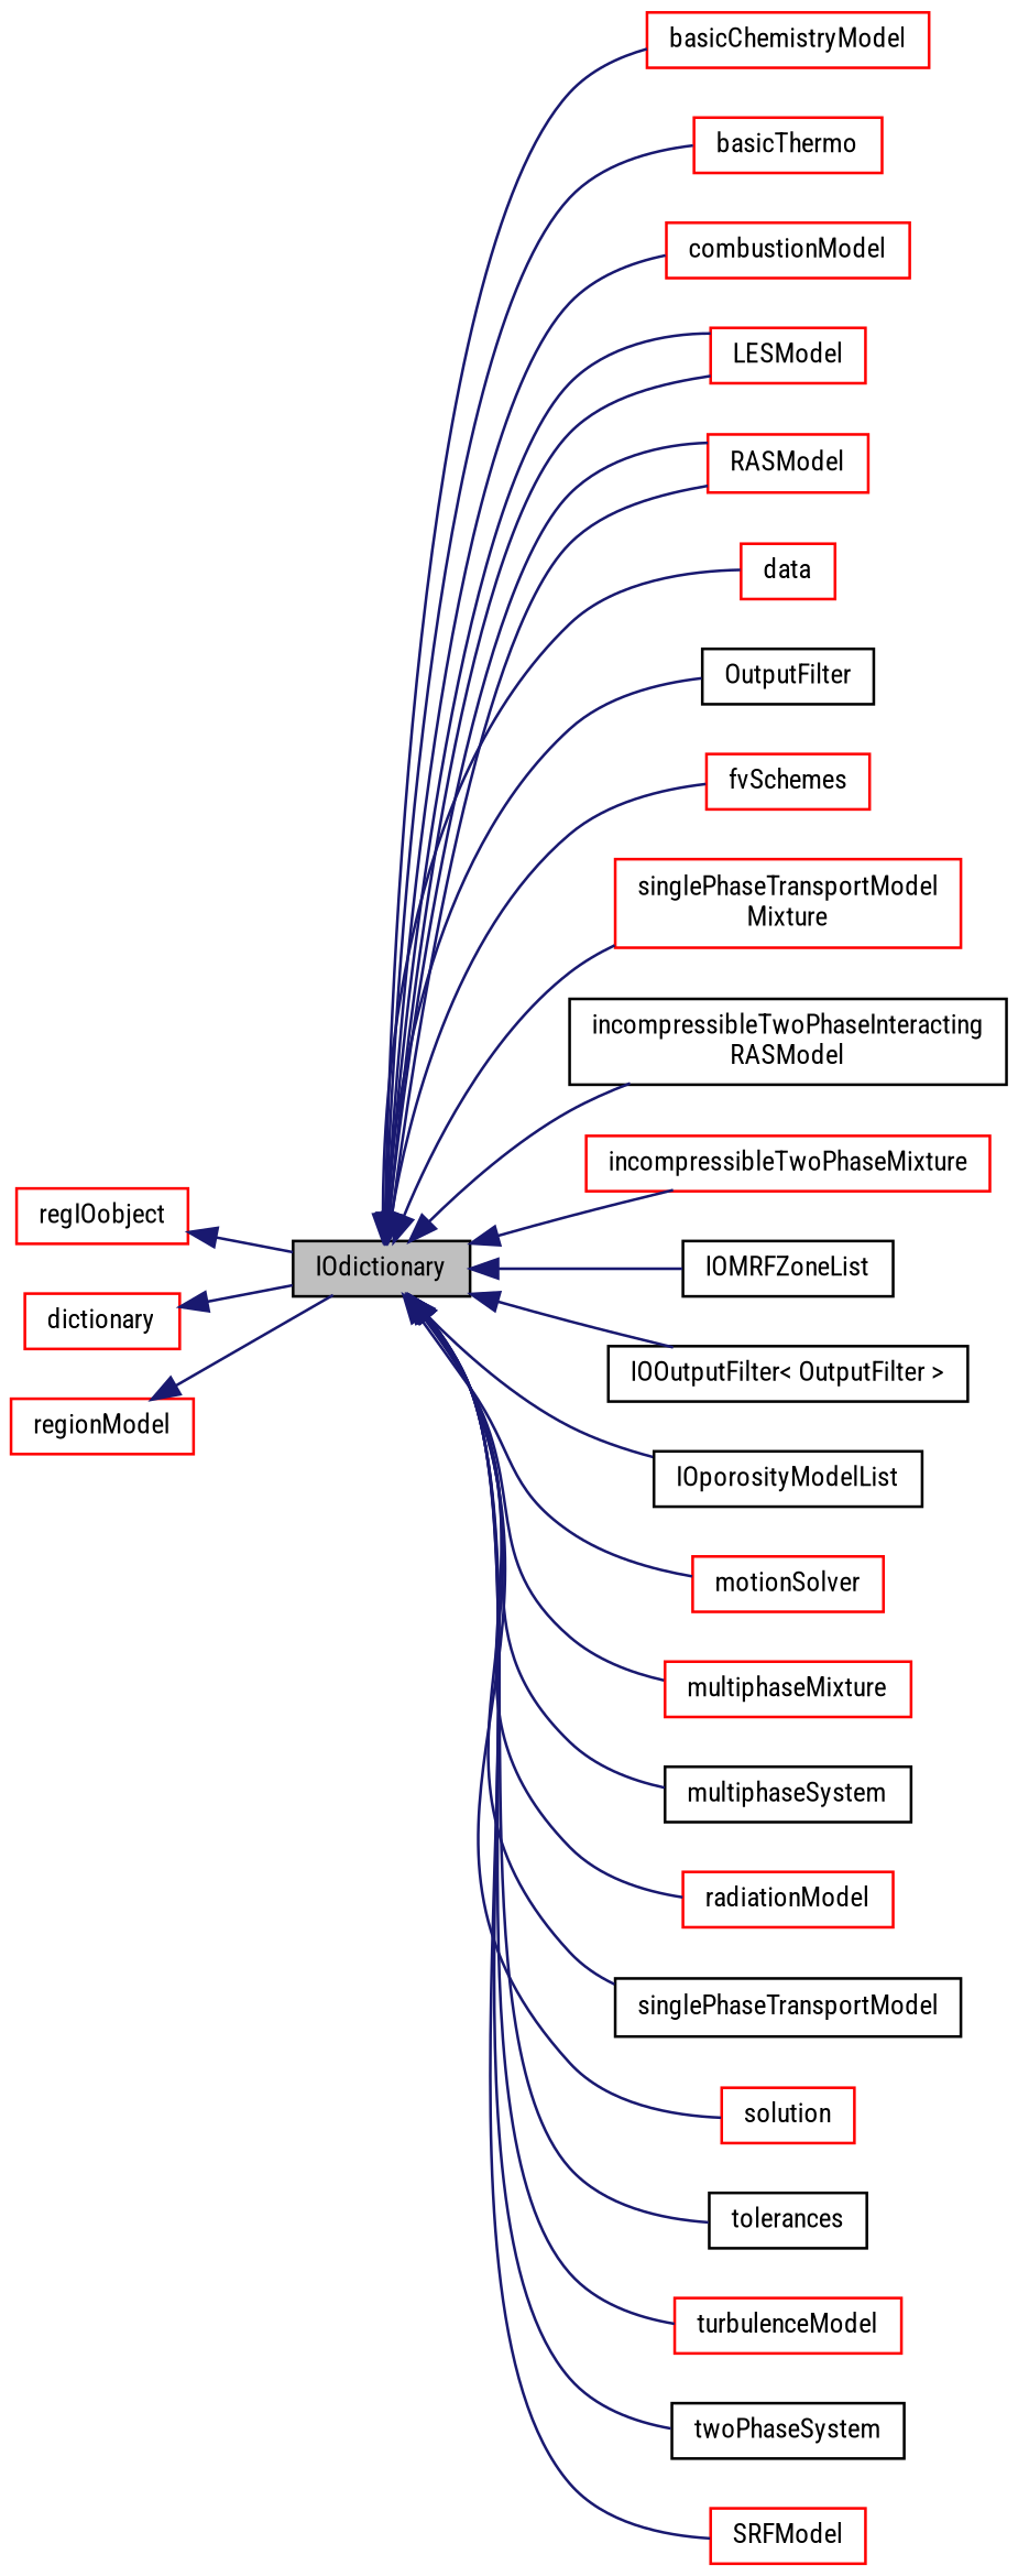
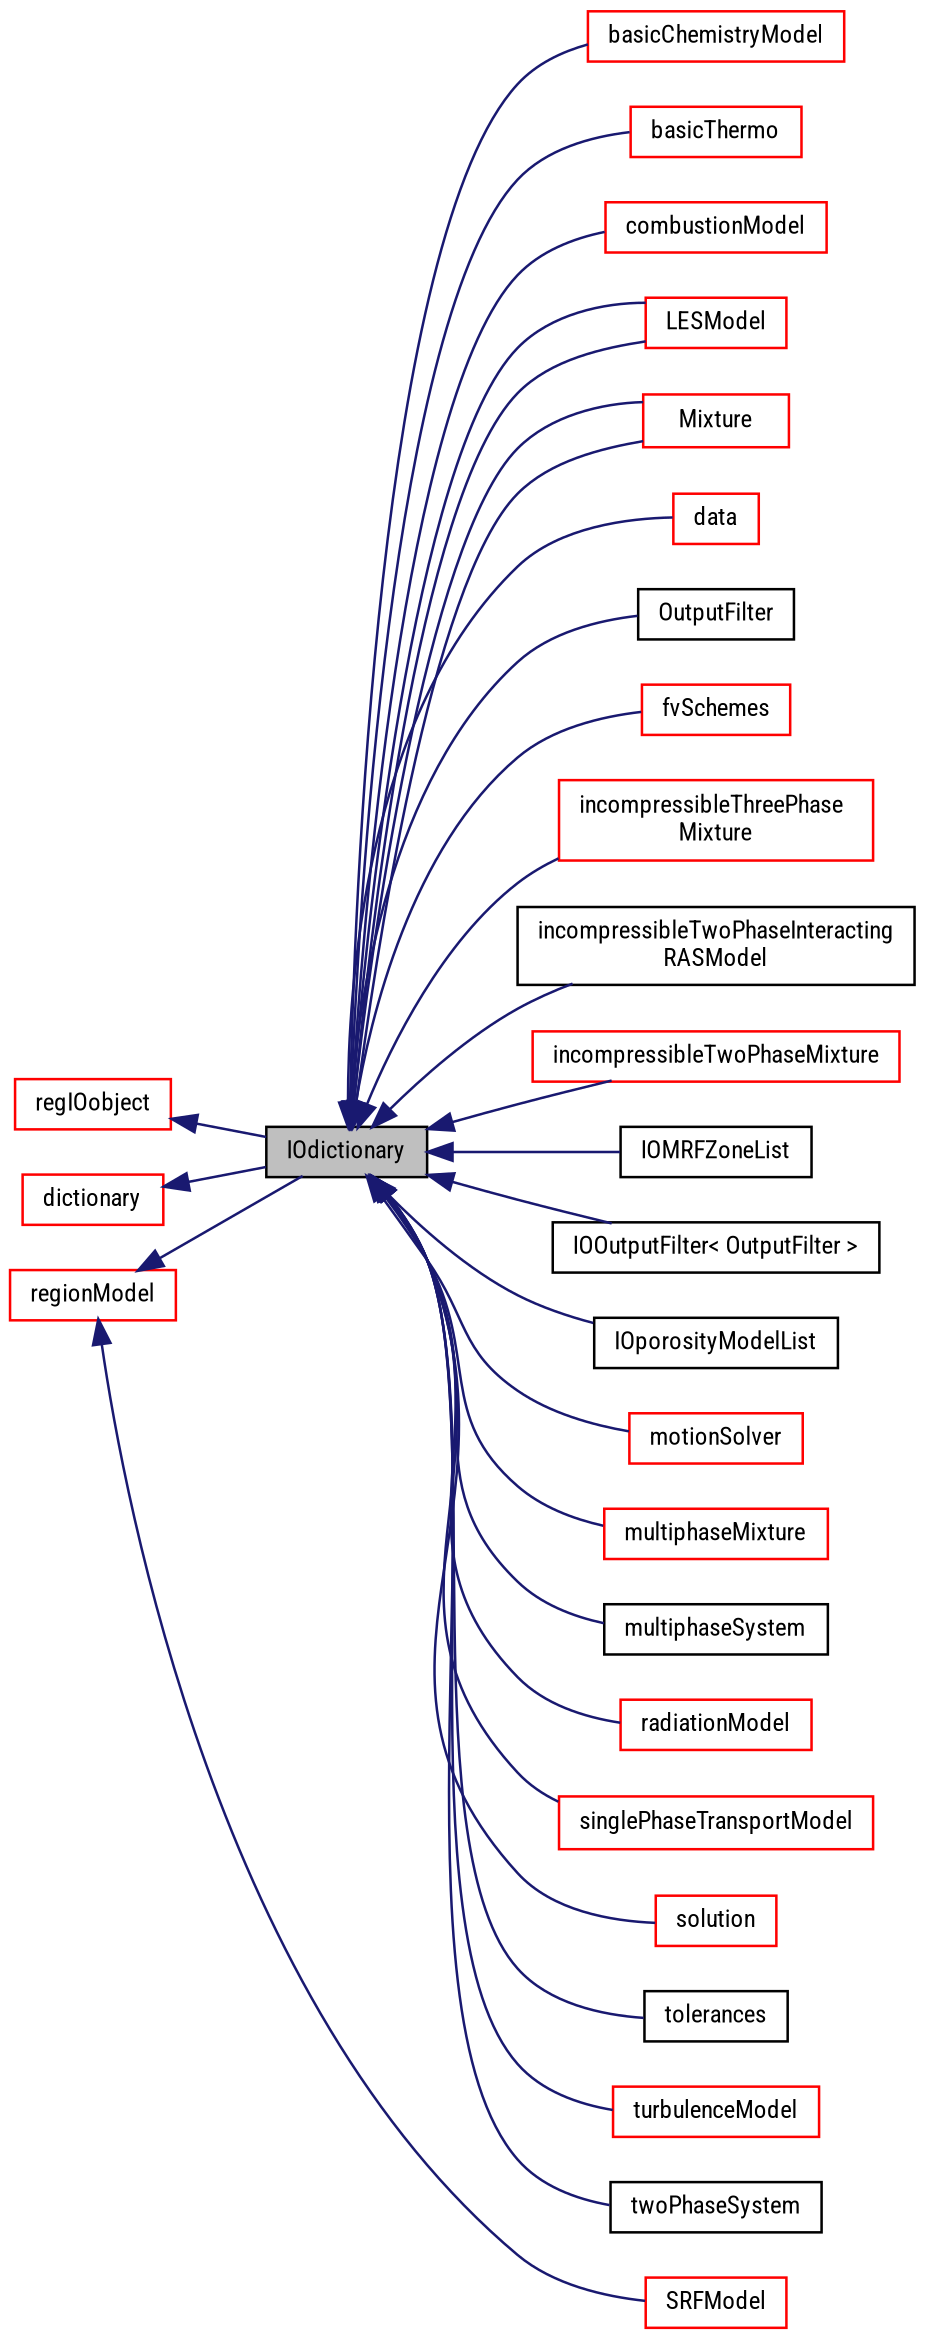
  digraph {
    fontname="Roboto Condensed"
    rankdir=LR
    node [color=red fontname="Roboto Condensed" fontsize=10 shape=record]
    edge [color=midnightblue dir=back fontname="Roboto Condensed" fontsize=10 labelfontname=FreeSans labelfontsize=10 style=solid]
    n1 [color=black fillcolor=grey75 fontcolor=black height=0.2 label=IOdictionary style=filled width=0.4]
    n2 [height=0.2 label=basicChemistryModel width=0.4]
    n3 [height=0.2 label=basicThermo width=0.4]
    n4 [height=0.2 label=combustionModel width=0.4]
    n5 [height=0.2 label=LESModel width=0.4]
-   n6 [height=0.2 label=RASModel width=0.4]
+   n6 [height=0.2 label=Mixture width=0.4]
    n7 [height=0.2 label=data width=0.4]
    n8 [color=black height=0.2 label=OutputFilter width=0.4]
    n9 [height=0.2 label=fvSchemes width=0.4]
-   n10 [height=0.2 label="singlePhaseTransportModel\lMixture" width=0.4]
+   n10 [height=0.2 label="incompressibleThreePhase\lMixture" width=0.4]
    n11 [color=black height=0.2 label="incompressibleTwoPhaseInteracting\lRASModel" width=0.4]
    n12 [height=0.2 label=incompressibleTwoPhaseMixture width=0.4]
    n13 [color=black height=0.2 label=IOMRFZoneList width=0.4]
    n14 [color=black height=0.2 label="IOOutputFilter\< OutputFilter \>" width=0.4]
    n15 [color=black height=0.2 label=IOporosityModelList width=0.4]
    n16 [height=0.2 label=motionSolver width=0.4]
    n17 [height=0.2 label=multiphaseMixture width=0.4]
    n18 [color=black height=0.2 label=multiphaseSystem width=0.4]
    n19 [height=0.2 label=radiationModel width=0.4]
-   n20 [color=black height=0.2 label=singlePhaseTransportModel width=0.4]
+   n20 [height=0.2 label=singlePhaseTransportModel width=0.4]
    n21 [height=0.2 label=solution width=0.4]
    n22 [height=0.2 label=SRFModel width=0.4]
    n23 [color=black height=0.2 label=tolerances width=0.4]
    n24 [height=0.2 label=turbulenceModel width=0.4]
    n25 [color=black height=0.2 label=twoPhaseSystem width=0.4]
    n26 [height=0.2 label=regionModel width=0.4]
    n27 [height=0.2 label=regIOobject width=0.4]
    n28 [height=0.2 label=dictionary width=0.4]
    n1 -> n2
    n1 -> n3
    n1 -> n4
    n1 -> n5
    n1 -> n5
    n1 -> n6
    n1 -> n6
    n1 -> n7
    n1 -> n8
    n1 -> n9
    n1 -> n10
    n1 -> n11
    n1 -> n12
    n1 -> n13
    n1 -> n14
    n1 -> n15
    n1 -> n16
    n1 -> n17
    n1 -> n18
    n1 -> n19
    n1 -> n20
    n1 -> n21
-   n1 -> n22
+   n26 -> n22
    n1 -> n23
    n1 -> n24
    n1 -> n25
    n26 -> n1
    n27 -> n1
    n28 -> n1
  }
